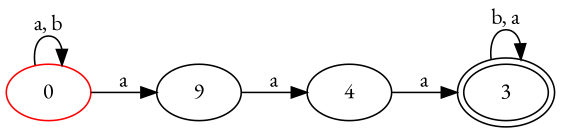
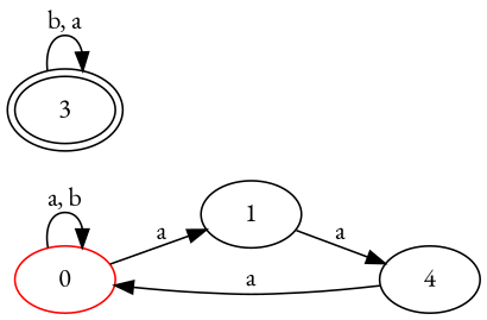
  digraph {
    fontname="EB Garamond"
    rankdir=LR
    node [fontname="EB Garamond"]
    edge [fontname="EB Garamond"]
    n1 [color=red label=0]
-   n2 [label=9]
+   n2 [label=1]
    n3 [label=4]
    n4 [label=3 peripheries=2]
    n1 -> n1 [label="a, b"]
    n1 -> n2 [label=a]
    n2 -> n3 [label=a]
-   n3 -> n4 [label=a]
+   n3 -> n1 [label=a]
    n4 -> n4 [label="b, a"]
  }
